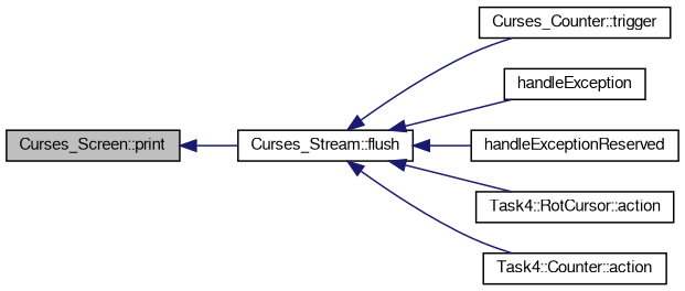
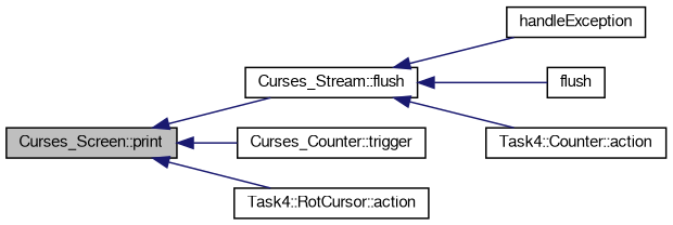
  digraph {
    rankdir=LR
    node [color=black fontname=FreeSans fontsize=10 shape=record]
    edge [color=midnightblue dir=back fontname=FreeSans fontsize=10 labelfontname=FreeSans labelfontsize=10 style=solid]
    n1 [fillcolor=grey75 fontcolor=black height=0.2 label="Curses_Screen::print" style=filled width=0.4]
    n2 [height=0.2 label="Curses_Stream::flush" width=0.4]
    n3 [height=0.2 label="Curses_Counter::trigger" width=0.4]
    n4 [height=0.2 label=handleException width=0.4]
-   n5 [height=0.2 label=handleExceptionReserved width=0.4]
+   n5 [height=0.2 label=flush width=0.4]
    n6 [height=0.2 label="Task4::RotCursor::action" width=0.4]
    n7 [height=0.2 label="Task4::Counter::action" width=0.4]
    n1 -> n2
-   n2 -> n3
+   n1 -> n3
    n2 -> n4
    n2 -> n5
-   n2 -> n6
+   n1 -> n6
    n2 -> n7
  }
